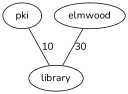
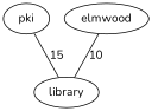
  graph {
    fontname=Nunito
    node [fontname=Nunito]
    edge [fontname=Nunito]
    pki
    library
    elmwood
-   pki -- library [label=10]
-   elmwood -- library [label=30]
+   pki -- library [label=15]
+   elmwood -- library [label=10]
  }
